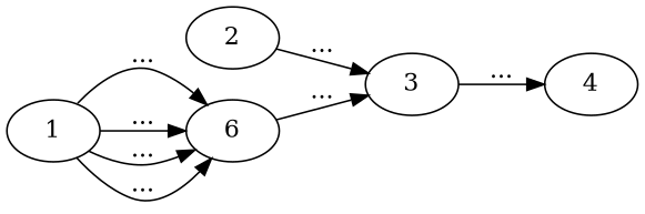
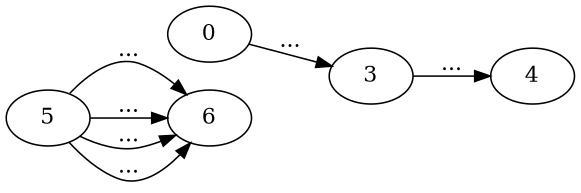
  digraph {
    rankdir=LR
-   0 [label=2]
+   0
    3
    n3 [label=6]
-   1
+   1 [label=5]
    4
    0 -> 3 [label="..."]
    3 -> 4 [label="..."]
-   n3 -> 3 [label="..."]
    1 -> n3 [label="..."]
    1 -> n3 [label="..."]
    1 -> n3 [label="..."]
    1 -> n3 [label="..."]
  }
